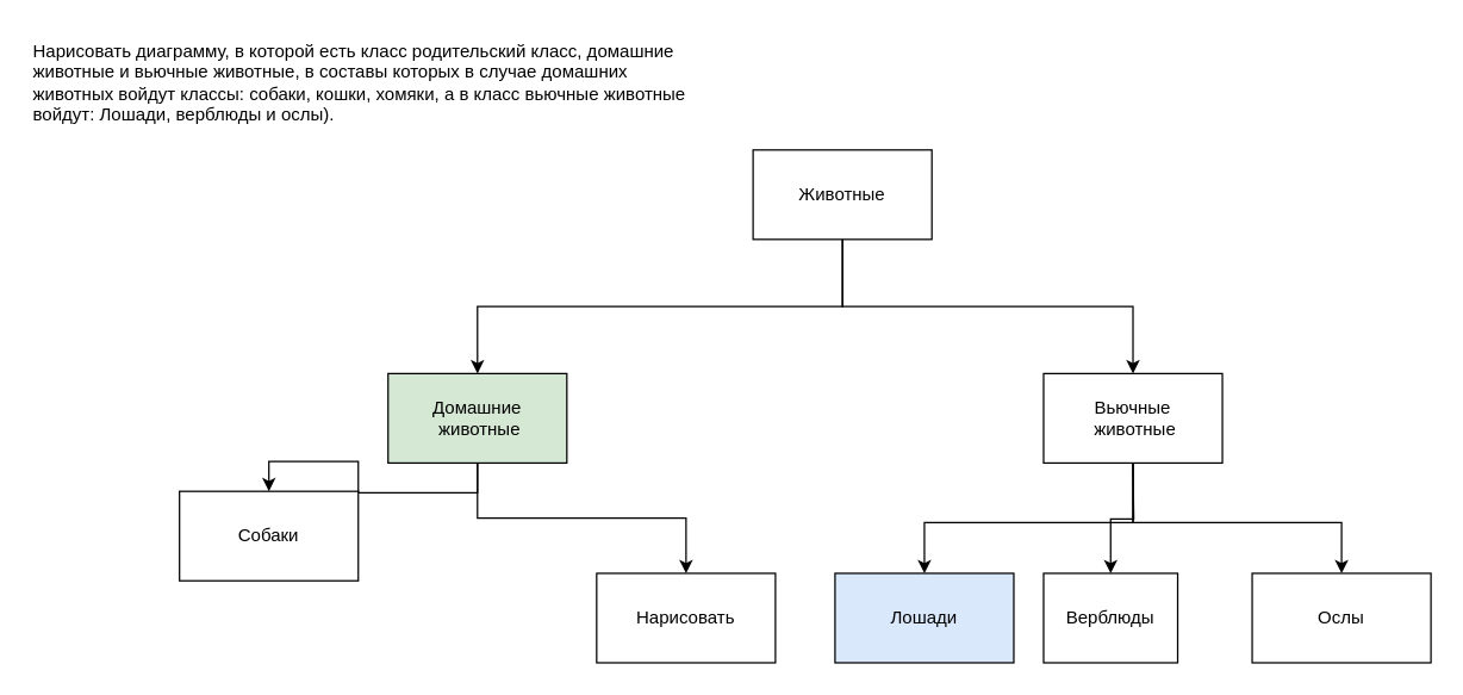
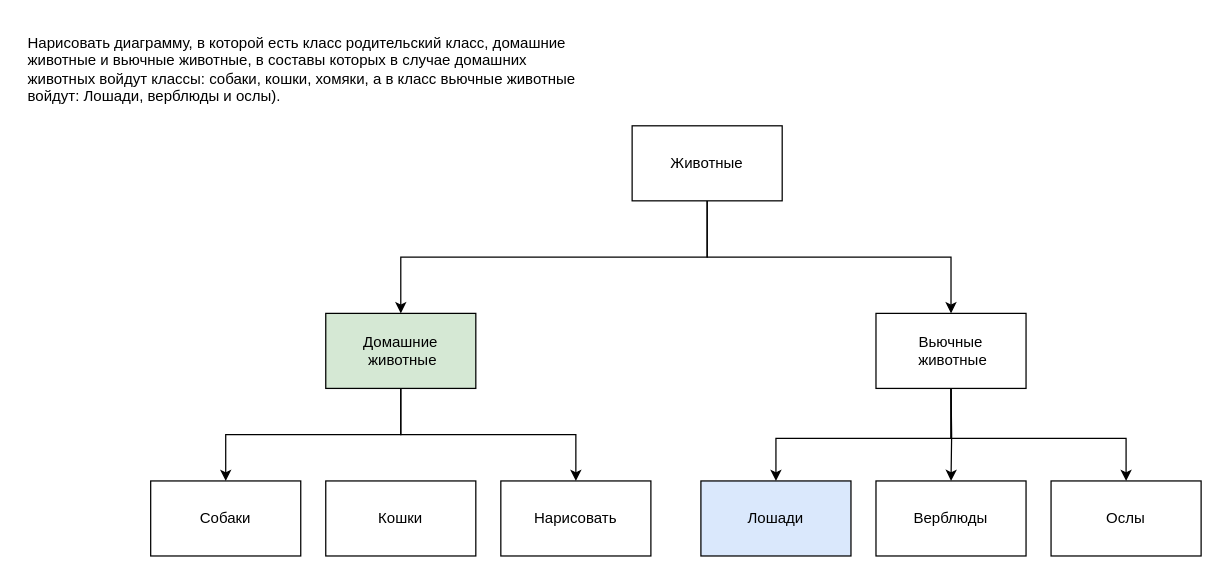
  <mxCell id="0" />
  <mxCell id="1" parent="0" />
  <mxCell id="2" value="" style="edgeStyle=orthogonalEdgeStyle;rounded=0;orthogonalLoop=1;jettySize=auto;html=1;exitX=0.5;exitY=1;exitDx=0;exitDy=0;" edge="1" parent="1" source="4" target="7"><mxGeometry relative="1" as="geometry" /></mxCell>
  <mxCell id="3" style="edgeStyle=orthogonalEdgeStyle;rounded=0;orthogonalLoop=1;jettySize=auto;html=1;exitX=0.5;exitY=1;exitDx=0;exitDy=0;" edge="1" parent="1" source="4" target="8"><mxGeometry relative="1" as="geometry" /></mxCell>
  <mxCell id="4" value="Животные" style="rounded=0;whiteSpace=wrap;html=1;" vertex="1" parent="1"><mxGeometry x="505" y="100" width="120" height="60" as="geometry" /></mxCell>
  <mxCell id="5" value="" style="edgeStyle=orthogonalEdgeStyle;rounded=0;orthogonalLoop=1;jettySize=auto;html=1;exitX=0.5;exitY=1;exitDx=0;exitDy=0;" edge="1" parent="1" source="7" target="10"><mxGeometry relative="1" as="geometry" /></mxCell>
  <mxCell id="6" style="edgeStyle=orthogonalEdgeStyle;rounded=0;orthogonalLoop=1;jettySize=auto;html=1;exitX=0.5;exitY=1;exitDx=0;exitDy=0;entryX=0.5;entryY=0;entryDx=0;entryDy=0;" edge="1" parent="1" source="7" target="12"><mxGeometry relative="1" as="geometry" /></mxCell>
  <mxCell id="7" value="Домашние&lt;br&gt;&amp;nbsp;животные" style="rounded=0;whiteSpace=wrap;html=1;fillColor=#d5e8d4;" vertex="1" parent="1"><mxGeometry x="260" y="250" width="120" height="60" as="geometry" /></mxCell>
  <mxCell id="8" value="Вьючные&lt;br&gt;&amp;nbsp;животные" style="whiteSpace=wrap;html=1;rounded=0;" vertex="1" parent="1"><mxGeometry x="700" y="250" width="120" height="60" as="geometry" /></mxCell>
  <mxCell id="9" value="Нарисовать диаграмму, в которой есть класс родительский класс, домашние&lt;br&gt;животные и вьючные животные, в составы которых в случае домашних&lt;br&gt;животных войдут классы: собаки, кошки, хомяки, а в класс вьючные животные&lt;br&gt;войдут: Лошади, верблюды и ослы)." style="text;whiteSpace=wrap;html=1;" vertex="1" parent="1"><mxGeometry x="20" y="20" width="470" height="80" as="geometry" /></mxCell>
- <mxCell id="10" value="Собаки" style="whiteSpace=wrap;html=1;rounded=0;" vertex="1" parent="1"><mxGeometry x="120" y="329" width="120" height="60" as="geometry" /></mxCell>
+ <mxCell id="10" value="Собаки" style="whiteSpace=wrap;html=1;rounded=0;" vertex="1" parent="1"><mxGeometry x="120" y="384" width="120" height="60" as="geometry" /></mxCell>
+ <mxCell id="11" value="Кошки" style="whiteSpace=wrap;html=1;rounded=0;" vertex="1" parent="1"><mxGeometry x="260" y="384" width="120" height="60" as="geometry" /></mxCell>
  <mxCell id="12" value="Нарисовать" style="whiteSpace=wrap;html=1;rounded=0;" vertex="1" parent="1"><mxGeometry x="400" y="384" width="120" height="60" as="geometry" /></mxCell>
  <mxCell id="13" value="" style="edgeStyle=orthogonalEdgeStyle;rounded=0;orthogonalLoop=1;jettySize=auto;html=1;exitX=0.5;exitY=1;exitDx=0;exitDy=0;" edge="1" parent="1" target="16"><mxGeometry relative="1" as="geometry"><mxPoint x="760" y="310" as="sourcePoint" /><Array as="points"><mxPoint x="760" y="350" /><mxPoint x="620" y="350" /></Array></mxGeometry></mxCell>
  <mxCell id="14" style="edgeStyle=orthogonalEdgeStyle;rounded=0;orthogonalLoop=1;jettySize=auto;html=1;" edge="1" parent="1" target="17"><mxGeometry relative="1" as="geometry"><mxPoint x="760" y="310" as="sourcePoint" /></mxGeometry></mxCell>
  <mxCell id="15" style="edgeStyle=orthogonalEdgeStyle;rounded=0;orthogonalLoop=1;jettySize=auto;html=1;exitX=0.5;exitY=1;exitDx=0;exitDy=0;entryX=0.5;entryY=0;entryDx=0;entryDy=0;" edge="1" parent="1" target="18"><mxGeometry relative="1" as="geometry"><mxPoint x="760" y="310" as="sourcePoint" /><Array as="points"><mxPoint x="760" y="350" /><mxPoint x="900" y="350" /></Array></mxGeometry></mxCell>
  <mxCell id="16" value="Лошади" style="whiteSpace=wrap;html=1;rounded=0;fillColor=#dae8fc;" vertex="1" parent="1"><mxGeometry x="560" y="384" width="120" height="60" as="geometry" /></mxCell>
- <mxCell id="17" value="Верблюды" style="whiteSpace=wrap;html=1;rounded=0;" vertex="1" parent="1"><mxGeometry x="700" y="384" width="90" height="60" as="geometry" /></mxCell>
+ <mxCell id="17" value="Верблюды" style="whiteSpace=wrap;html=1;rounded=0;" vertex="1" parent="1"><mxGeometry x="700" y="384" width="120" height="60" as="geometry" /></mxCell>
  <mxCell id="18" value="Ослы" style="whiteSpace=wrap;html=1;rounded=0;" vertex="1" parent="1"><mxGeometry x="840" y="384" width="120" height="60" as="geometry" /></mxCell>
